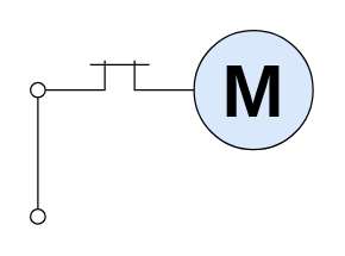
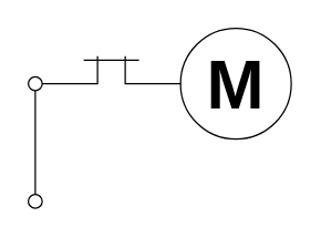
  <mxCell id="0" />
  <mxCell id="1" parent="0" />
- <mxCell id="2" value="&lt;b&gt;&lt;font style=&quot;font-size: 50px;&quot;&gt;М&lt;/font&gt;&lt;/b&gt;" style="ellipse;whiteSpace=wrap;html=1;aspect=fixed;fillColor=#dae8fc;" vertex="1" parent="1"><mxGeometry x="130" y="20" width="80" height="80" as="geometry" /></mxCell>
+ <mxCell id="2" value="&lt;b&gt;&lt;font style=&quot;font-size: 50px;&quot;&gt;М&lt;/font&gt;&lt;/b&gt;" style="ellipse;whiteSpace=wrap;html=1;aspect=fixed;" vertex="1" parent="1"><mxGeometry x="130" y="20" width="80" height="80" as="geometry" /></mxCell>
  <mxCell id="3" value="" style="endArrow=none;html=1;rounded=0;" edge="1" parent="1"><mxGeometry width="50" height="50" relative="1" as="geometry"><mxPoint x="90" y="40" as="sourcePoint" /><mxPoint x="130" y="60" as="targetPoint" /><Array as="points"><mxPoint x="90" y="60" /></Array></mxGeometry></mxCell>
  <mxCell id="4" value="" style="endArrow=none;html=1;rounded=0;" edge="1" parent="1"><mxGeometry width="50" height="50" relative="1" as="geometry"><mxPoint x="30" y="60" as="sourcePoint" /><mxPoint x="70" y="40" as="targetPoint" /><Array as="points"><mxPoint x="70" y="60" /></Array></mxGeometry></mxCell>
  <mxCell id="5" value="" style="endArrow=none;html=1;rounded=0;" edge="1" parent="1"><mxGeometry width="50" height="50" relative="1" as="geometry"><mxPoint x="60" y="43" as="sourcePoint" /><mxPoint x="100" y="43" as="targetPoint" /></mxGeometry></mxCell>
  <mxCell id="6" value="" style="ellipse;whiteSpace=wrap;html=1;aspect=fixed;" vertex="1" parent="1"><mxGeometry x="20" y="55" width="10" height="10" as="geometry" /></mxCell>
  <mxCell id="7" value="" style="endArrow=none;html=1;rounded=0;" edge="1" parent="1"><mxGeometry width="50" height="50" relative="1" as="geometry"><mxPoint x="25" y="140" as="sourcePoint" /><mxPoint x="25" y="65" as="targetPoint" /></mxGeometry></mxCell>
  <mxCell id="8" value="" style="ellipse;whiteSpace=wrap;html=1;aspect=fixed;" vertex="1" parent="1"><mxGeometry x="20" y="140" width="10" height="10" as="geometry" /></mxCell>
